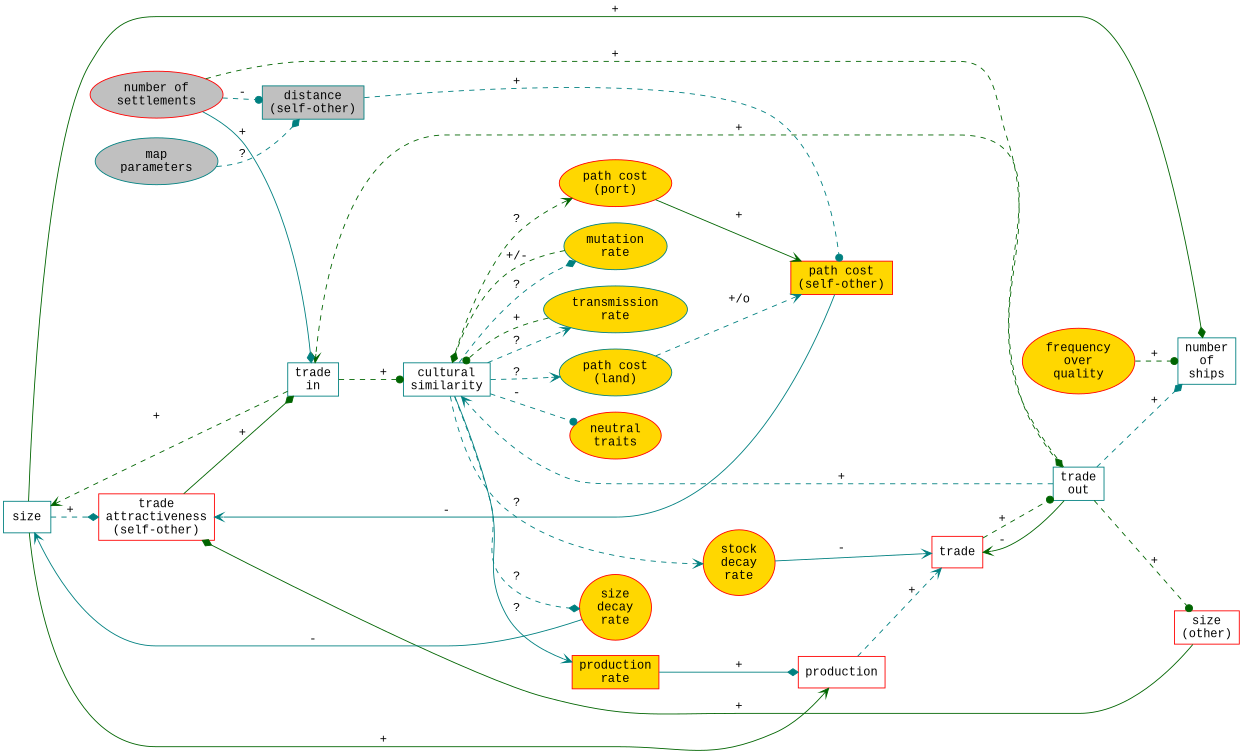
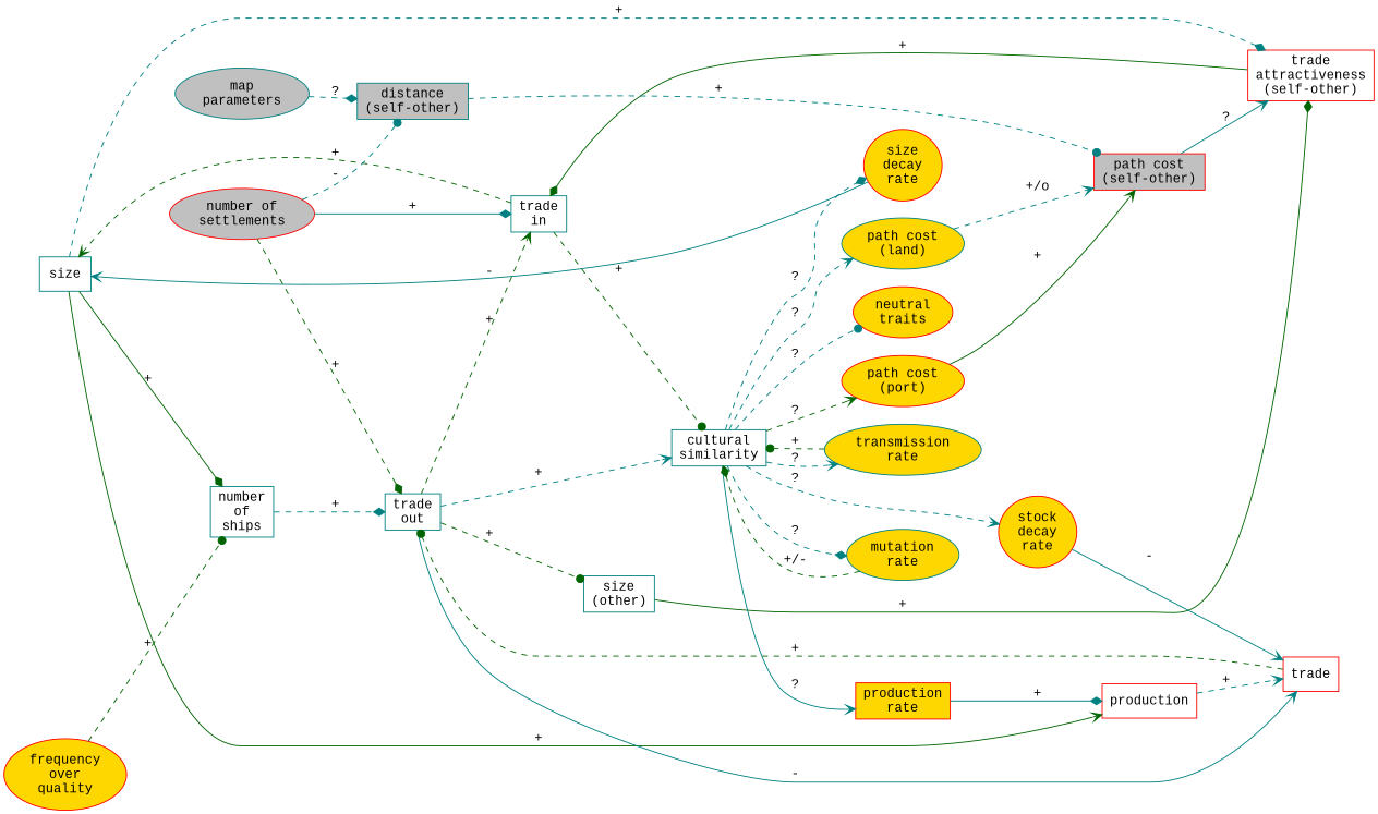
  digraph {
    fontname="Liberation Mono"
    fontsize=10
    rankdir=LR
    node [color=teal fontname="Liberation Mono" shape=box fillcolor=gold style=filled]
    edge [arrowhead=vee color=teal fontname="Liberation Mono" style=dashed]
    size [fillcolor="" style=""]
    "number\nof\nships" [fillcolor="" style=""]
    "trade\nattractiveness\n(self-other)" [color=red fillcolor="" style=""]
    production [color=red fillcolor="" style=""]
    "trade\nout" [style=""]
    "trade\nin" [style=""]
    n7 [color=red label=trade fillcolor="" style=""]
-   "size\n(other)" [color=red fillcolor="" style=""]
+   "size\n(other)" [fillcolor="" style=""]
    "distance\n(self-other)" [fillcolor=grey]
-   "path cost\n(self-other)" [color=red]
+   "path cost\n(self-other)" [color=red fillcolor=grey]
    "cultural\nsimilarity" [fillcolor="" style=""]
    "production\nrate" [color=red]
    "stock\ndecay\nrate" [color=red shape=ellipse]
    "size\ndecay\nrate" [color=red shape=ellipse]
    "path cost\n(land)" [shape=ellipse]
    "path cost\n(port)" [color=red shape=ellipse]
    "transmission\nrate" [shape=ellipse]
    "mutation\nrate" [shape=ellipse]
    "neutral\ntraits" [color=red shape=ellipse]
    "map\nparameters" [fillcolor=grey shape=ellipse]
    "number of\nsettlements" [color=red fillcolor=grey shape=ellipse]
    "frequency\nover\nquality" [color=red shape=ellipse]
    size -> "number\nof\nships" [arrowhead=diamond color=darkgreen label="+" style=solid]
    size -> "trade\nattractiveness\n(self-other)" [arrowhead=diamond label="+"]
    size -> production [color=darkgreen label="+" style=solid]
-   "trade\nout" -> "number\nof\nships" [arrowhead=diamond label="+"]
+   "number\nof\nships" -> "trade\nout" [arrowhead=diamond label="+"]
    "trade\nattractiveness\n(self-other)" -> "trade\nin" [arrowhead=diamond color=darkgreen label="+" style=solid]
    production -> n7 [label="+"]
    "trade\nout" -> "trade\nin" [color=darkgreen label="+"]
-   "trade\nout" -> n7 [color=darkgreen label="-" style=solid]
+   "trade\nout" -> n7 [label="-" style=solid]
    "trade\nout" -> "size\n(other)" [arrowhead=dot color=darkgreen label="+"]
    "trade\nout" -> "cultural\nsimilarity" [label="+"]
    "trade\nin" -> size [color=darkgreen label="+"]
    "trade\nin" -> "cultural\nsimilarity" [arrowhead=dot color=darkgreen label="+"]
    n7 -> "trade\nout" [arrowhead=dot color=darkgreen label="+"]
    "size\n(other)" -> "trade\nattractiveness\n(self-other)" [arrowhead=diamond color=darkgreen label="+" style=solid]
    "distance\n(self-other)" -> "path cost\n(self-other)" [arrowhead=dot label="+"]
-   "path cost\n(self-other)" -> "trade\nattractiveness\n(self-other)" [label="-" style=solid]
+   "path cost\n(self-other)" -> "trade\nattractiveness\n(self-other)" [label="?" style=solid]
    "cultural\nsimilarity" -> "production\nrate" [label="?" style=solid]
    "cultural\nsimilarity" -> "stock\ndecay\nrate" [label="?"]
    "cultural\nsimilarity" -> "size\ndecay\nrate" [arrowhead=diamond label="?"]
    "cultural\nsimilarity" -> "path cost\n(land)" [label="?"]
    "cultural\nsimilarity" -> "path cost\n(port)" [color=darkgreen label="?"]
    "cultural\nsimilarity" -> "transmission\nrate" [label="?"]
    "cultural\nsimilarity" -> "mutation\nrate" [arrowhead=diamond label="?"]
-   "cultural\nsimilarity" -> "neutral\ntraits" [arrowhead=dot label="-"]
+   "cultural\nsimilarity" -> "neutral\ntraits" [arrowhead=dot label="?"]
    "production\nrate" -> production [arrowhead=diamond label="+" style=solid]
    "stock\ndecay\nrate" -> n7 [label="-" style=solid]
    "size\ndecay\nrate" -> size [label="-" style=solid]
    "path cost\n(land)" -> "path cost\n(self-other)" [label="+/o"]
    "path cost\n(port)" -> "path cost\n(self-other)" [color=darkgreen label="+" style=solid]
    "transmission\nrate" -> "cultural\nsimilarity" [arrowhead=dot color=darkgreen label="+"]
    "mutation\nrate" -> "cultural\nsimilarity" [arrowhead=diamond color=darkgreen label="+/-"]
    "map\nparameters" -> "distance\n(self-other)" [arrowhead=diamond label="?"]
    "number of\nsettlements" -> "trade\nout" [arrowhead=diamond color=darkgreen label="+"]
    "number of\nsettlements" -> "trade\nin" [arrowhead=diamond label="+" style=solid]
    "number of\nsettlements" -> "distance\n(self-other)" [arrowhead=dot label="-"]
    "frequency\nover\nquality" -> "number\nof\nships" [arrowhead=dot color=darkgreen label="+"]
  }
